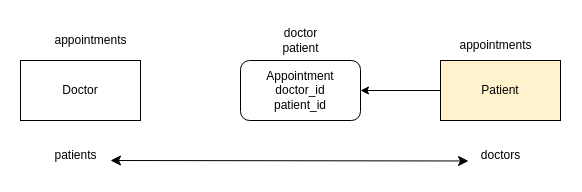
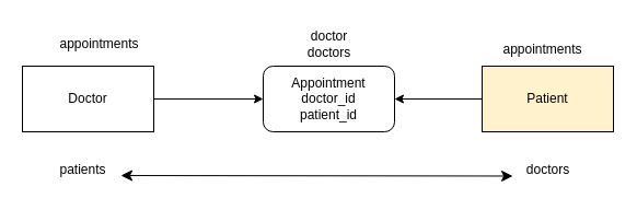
  <mxCell id="0" />
  <mxCell id="1" parent="0" />
+ <mxCell id="2" style="edgeStyle=none;html=1;entryX=0;entryY=0.5;entryDx=0;entryDy=0;" parent="1" source="3" target="4" edge="1"><mxGeometry relative="1" as="geometry" /></mxCell>
  <mxCell id="3" value="Doctor" style="whiteSpace=wrap;html=1;" parent="1" vertex="1"><mxGeometry y="60" width="120" height="60" as="geometry" x="20" /></mxCell>
  <mxCell id="4" value="Appointment&lt;br&gt;doctor_id&lt;br&gt;patient_id" style="whiteSpace=wrap;html=1;rounded=1;" parent="1" vertex="1"><mxGeometry x="240" y="60" width="120" height="60" as="geometry" /></mxCell>
  <mxCell id="5" style="edgeStyle=none;html=1;entryX=1;entryY=0.5;entryDx=0;entryDy=0;" parent="1" source="6" target="4" edge="1"><mxGeometry relative="1" as="geometry" /></mxCell>
  <mxCell id="6" value="Patient" style="whiteSpace=wrap;html=1;fillColor=#fff2cc;" parent="1" vertex="1"><mxGeometry x="440" y="60" width="120" height="60" as="geometry" /></mxCell>
- <mxCell id="7" value="doctor&lt;br&gt;patient" style="text;html=1;align=center;verticalAlign=middle;resizable=0;points=[];autosize=1;strokeColor=none;fillColor=none;" vertex="1" parent="1"><mxGeometry x="270" y="20" width="60" height="40" as="geometry" /></mxCell>
+ <mxCell id="7" value="doctor&lt;br&gt;doctors" style="text;html=1;align=center;verticalAlign=middle;resizable=0;points=[];autosize=1;strokeColor=none;fillColor=none;" vertex="1" parent="1"><mxGeometry x="270" y="20" width="60" height="40" as="geometry" /></mxCell>
  <mxCell id="8" value="appointments" style="text;html=1;align=center;verticalAlign=middle;resizable=0;points=[];autosize=1;strokeColor=none;fillColor=none;" vertex="1" parent="1"><mxGeometry x="445" y="30" width="100" height="30" as="geometry" /></mxCell>
  <mxCell id="9" value="appointments" style="text;html=1;align=center;verticalAlign=middle;resizable=0;points=[];autosize=1;strokeColor=none;fillColor=none;" vertex="1" parent="1"><mxGeometry x="40" y="25" width="100" height="30" as="geometry" /></mxCell>
  <mxCell id="10" value="patients" style="text;html=1;align=center;verticalAlign=middle;resizable=0;points=[];autosize=1;strokeColor=none;fillColor=none;" vertex="1" parent="1"><mxGeometry x="40" y="140" width="70" height="30" as="geometry" /></mxCell>
  <mxCell id="11" value="doctors" style="text;html=1;align=center;verticalAlign=middle;resizable=0;points=[];autosize=1;strokeColor=none;fillColor=none;" vertex="1" parent="1"><mxGeometry x="470" y="140" width="60" height="30" as="geometry" /></mxCell>
  <mxCell id="12" value="" style="edgeStyle=none;orthogonalLoop=1;jettySize=auto;html=1;endArrow=classic;startArrow=classic;endSize=8;startSize=8;exitX=1;exitY=0.667;exitDx=0;exitDy=0;exitPerimeter=0;entryX=-0.033;entryY=0.683;entryDx=0;entryDy=0;entryPerimeter=0;" edge="1" parent="1" source="10" target="11"><mxGeometry width="100" relative="1" as="geometry"><mxPoint x="210" y="160" as="sourcePoint" /><mxPoint x="310" y="160" as="targetPoint" /><Array as="points" /></mxGeometry></mxCell>
